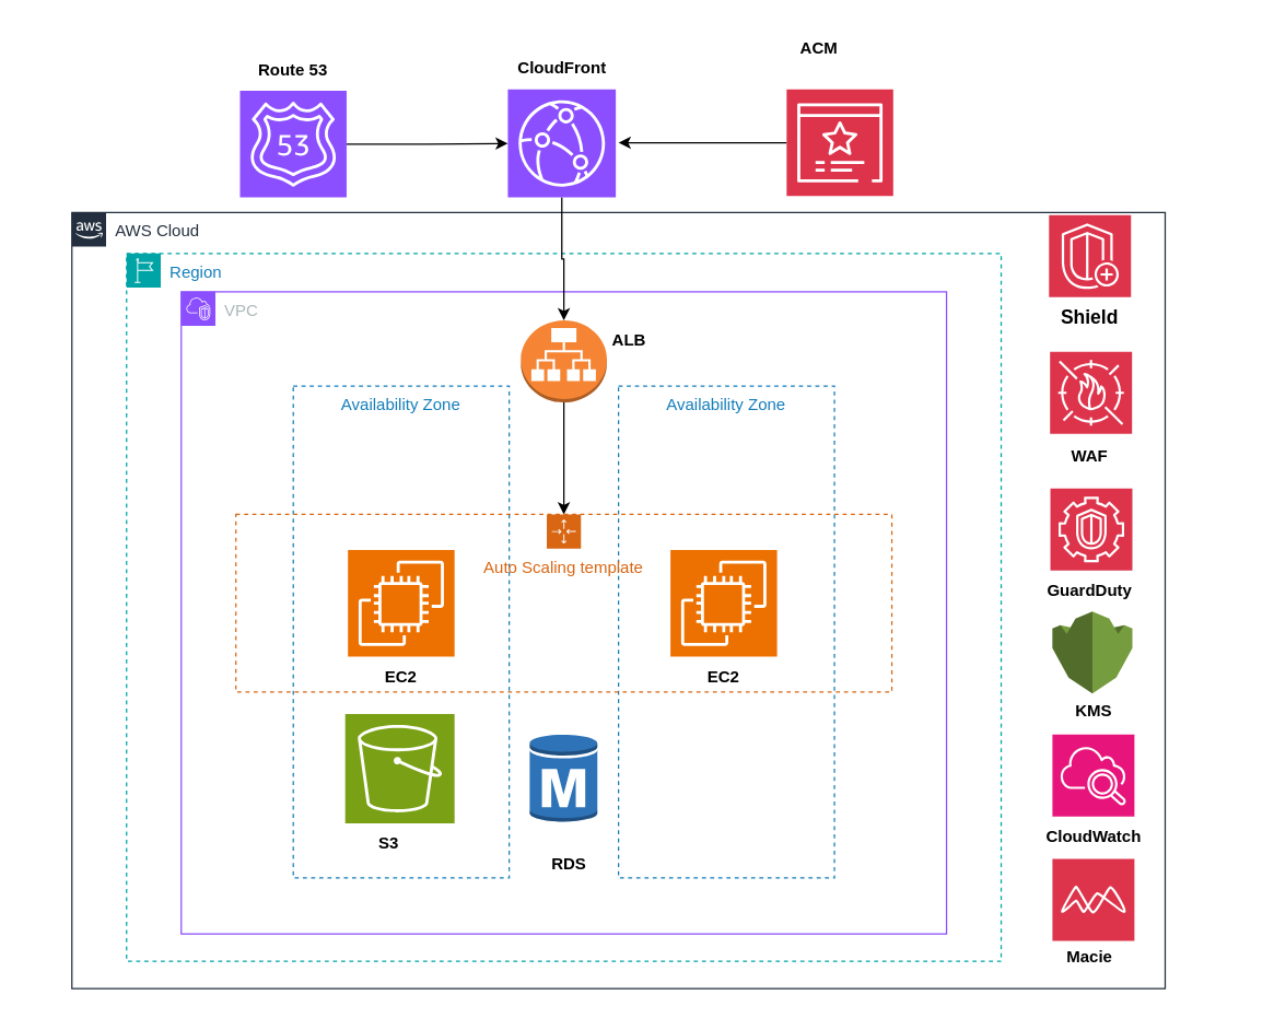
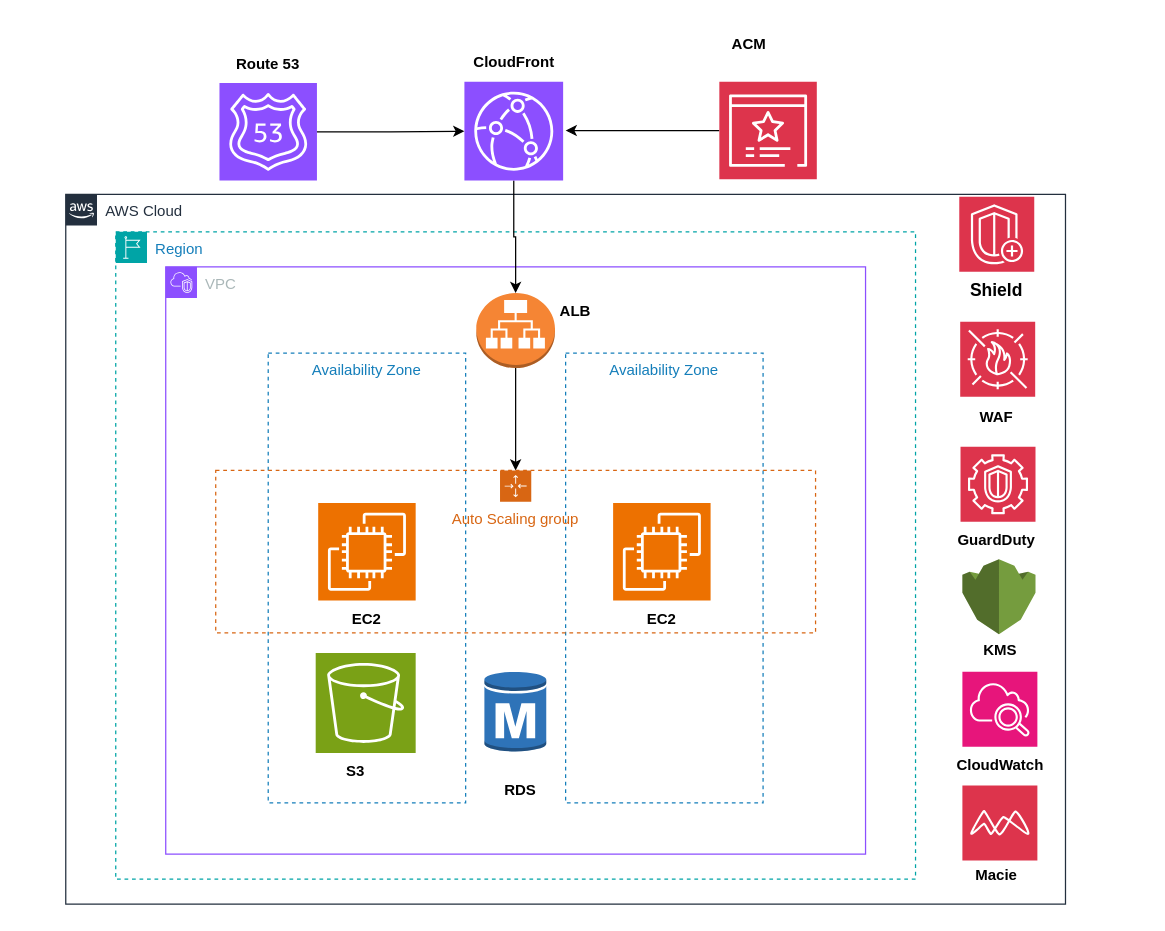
  <mxCell id="0" />
  <mxCell id="1" parent="0" />
  <mxCell id="2" value="" style="edgeStyle=orthogonalEdgeStyle;rounded=0;orthogonalLoop=1;jettySize=auto;html=1;endArrow=open;endFill=0;strokeWidth=2;" parent="1" edge="1"><mxGeometry relative="1" as="geometry"><mxPoint x="20" y="84" as="sourcePoint" /></mxGeometry></mxCell>
  <mxCell id="3" value="" style="edgeStyle=orthogonalEdgeStyle;rounded=0;orthogonalLoop=1;jettySize=auto;html=1;endArrow=open;endFill=0;strokeWidth=2;" parent="1" edge="1"><mxGeometry relative="1" as="geometry"><Array as="points"><mxPoint x="100" y="255" /></Array><mxPoint x="99.5" y="123" as="sourcePoint" /></mxGeometry></mxCell>
  <mxCell id="4" style="edgeStyle=orthogonalEdgeStyle;rounded=0;orthogonalLoop=1;jettySize=auto;html=1;endArrow=open;endFill=0;strokeWidth=2;" parent="1" edge="1"><mxGeometry relative="1" as="geometry"><mxPoint x="136.992" y="84" as="sourcePoint" /></mxGeometry></mxCell>
  <mxCell id="5" style="edgeStyle=orthogonalEdgeStyle;rounded=0;orthogonalLoop=1;jettySize=auto;html=1;endArrow=open;endFill=0;strokeWidth=2;" parent="1" edge="1"><mxGeometry relative="1" as="geometry"><mxPoint x="909.5" y="123" as="sourcePoint" /></mxGeometry></mxCell>
  <mxCell id="6" value="" style="edgeStyle=orthogonalEdgeStyle;rounded=0;orthogonalLoop=1;jettySize=auto;html=1;endArrow=open;endFill=0;strokeWidth=2;" parent="1" edge="1"><mxGeometry relative="1" as="geometry"><mxPoint x="300" y="254" as="sourcePoint" /></mxGeometry></mxCell>
  <mxCell id="7" value="" style="edgeStyle=orthogonalEdgeStyle;rounded=0;orthogonalLoop=1;jettySize=auto;html=1;endArrow=open;endFill=0;strokeWidth=2;" parent="1" edge="1"><mxGeometry relative="1" as="geometry"><mxPoint x="410" y="254" as="sourcePoint" /></mxGeometry></mxCell>
  <mxCell id="8" value="" style="edgeStyle=orthogonalEdgeStyle;rounded=0;orthogonalLoop=1;jettySize=auto;html=1;endArrow=open;endFill=0;strokeWidth=2;" parent="1" edge="1"><mxGeometry relative="1" as="geometry"><mxPoint x="530" y="254" as="sourcePoint" /></mxGeometry></mxCell>
  <mxCell id="9" style="edgeStyle=orthogonalEdgeStyle;rounded=0;orthogonalLoop=1;jettySize=auto;html=1;endArrow=open;endFill=0;strokeWidth=2;" parent="1" edge="1"><mxGeometry relative="1" as="geometry"><Array as="points"><mxPoint x="614" y="385" /></Array><mxPoint x="614" y="293" as="sourcePoint" /></mxGeometry></mxCell>
  <mxCell id="10" value="Monitor template" style="edgeStyle=orthogonalEdgeStyle;rounded=0;orthogonalLoop=1;jettySize=auto;html=1;endArrow=open;endFill=0;strokeWidth=2;" parent="1" edge="1"><mxGeometry x="0.121" y="-10" relative="1" as="geometry"><Array as="points"><mxPoint x="771" y="175" /><mxPoint x="371" y="175" /></Array><mxPoint as="offset" /><mxPoint x="371" y="215" as="targetPoint" /></mxGeometry></mxCell>
  <mxCell id="11" value="" style="edgeStyle=orthogonalEdgeStyle;rounded=0;orthogonalLoop=1;jettySize=auto;html=1;endArrow=open;endFill=0;strokeWidth=2;" parent="1" edge="1"><mxGeometry relative="1" as="geometry"><mxPoint x="870.5" y="254" as="sourcePoint" /></mxGeometry></mxCell>
  <mxCell id="12" style="edgeStyle=orthogonalEdgeStyle;rounded=0;orthogonalLoop=1;jettySize=auto;html=1;endArrow=open;endFill=0;strokeWidth=2;startArrow=open;startFill=0;" parent="1" edge="1"><mxGeometry relative="1" as="geometry"><Array as="points"><mxPoint x="490" y="465" /><mxPoint x="380" y="465" /></Array><mxPoint x="490" y="433" as="sourcePoint" /></mxGeometry></mxCell>
  <mxCell id="13" style="edgeStyle=orthogonalEdgeStyle;rounded=0;orthogonalLoop=1;jettySize=auto;html=1;endArrow=open;endFill=0;strokeWidth=2;startArrow=open;startFill=0;" parent="1" edge="1"><mxGeometry relative="1" as="geometry"><Array as="points"><mxPoint x="536" y="465" /><mxPoint x="711" y="465" /></Array><mxPoint x="490" y="433" as="sourcePoint" /></mxGeometry></mxCell>
  <mxCell id="14" style="edgeStyle=orthogonalEdgeStyle;rounded=0;orthogonalLoop=1;jettySize=auto;html=1;endArrow=open;endFill=0;strokeWidth=2;" parent="1" edge="1"><mxGeometry relative="1" as="geometry"><mxPoint x="341" y="534" as="sourcePoint" /></mxGeometry></mxCell>
  <mxCell id="15" value="AWS Cloud" style="points=[[0,0],[0.25,0],[0.5,0],[0.75,0],[1,0],[1,0.25],[1,0.5],[1,0.75],[1,1],[0.75,1],[0.5,1],[0.25,1],[0,1],[0,0.75],[0,0.5],[0,0.25]];outlineConnect=0;gradientColor=none;html=1;whiteSpace=wrap;fontSize=12;fontStyle=0;container=1;pointerEvents=0;collapsible=0;recursiveResize=0;shape=mxgraph.aws4.group;grIcon=mxgraph.aws4.group_aws_cloud_alt;strokeColor=#232F3E;fillColor=none;verticalAlign=top;align=left;spacingLeft=30;fontColor=#232F3E;dashed=0;" vertex="1" parent="1"><mxGeometry x="52" y="155" width="800" height="568" as="geometry" /></mxCell>
  <mxCell id="16" value="Shield" style="text;html=1;align=center;verticalAlign=middle;whiteSpace=wrap;rounded=0;fontSize=14;fontStyle=1" vertex="1" parent="15"><mxGeometry x="714.75" y="62" width="60" height="30" as="geometry" /></mxCell>
  <mxCell id="17" value="WAF" style="text;html=1;align=center;verticalAlign=middle;whiteSpace=wrap;rounded=0;fontStyle=1" vertex="1" parent="15"><mxGeometry x="714.75" y="164" width="60" height="30" as="geometry" /></mxCell>
  <mxCell id="18" value="Macie" style="text;html=1;align=center;verticalAlign=middle;whiteSpace=wrap;rounded=0;fontStyle=1" vertex="1" parent="15"><mxGeometry x="715" y="530" width="60" height="30" as="geometry" /></mxCell>
  <mxCell id="19" value="Region" style="points=[[0,0],[0.25,0],[0.5,0],[0.75,0],[1,0],[1,0.25],[1,0.5],[1,0.75],[1,1],[0.75,1],[0.5,1],[0.25,1],[0,1],[0,0.75],[0,0.5],[0,0.25]];outlineConnect=0;gradientColor=none;html=1;whiteSpace=wrap;fontSize=12;fontStyle=0;container=1;pointerEvents=0;collapsible=0;recursiveResize=0;shape=mxgraph.aws4.group;grIcon=mxgraph.aws4.group_region;strokeColor=#00A4A6;fillColor=none;verticalAlign=top;align=left;spacingLeft=30;fontColor=#147EBA;dashed=1;" vertex="1" parent="1"><mxGeometry x="92" y="185" width="640" height="518" as="geometry" /></mxCell>
  <mxCell id="20" value="VPC" style="points=[[0,0],[0.25,0],[0.5,0],[0.75,0],[1,0],[1,0.25],[1,0.5],[1,0.75],[1,1],[0.75,1],[0.5,1],[0.25,1],[0,1],[0,0.75],[0,0.5],[0,0.25]];outlineConnect=0;gradientColor=none;html=1;whiteSpace=wrap;fontSize=12;fontStyle=0;container=1;pointerEvents=0;collapsible=0;recursiveResize=0;shape=mxgraph.aws4.group;grIcon=mxgraph.aws4.group_vpc2;strokeColor=#8C4FFF;fillColor=none;verticalAlign=top;align=left;spacingLeft=30;fontColor=#AAB7B8;dashed=0;" vertex="1" parent="1"><mxGeometry x="132" y="213" width="560" height="470" as="geometry" /></mxCell>
  <mxCell id="21" value="Availability Zone" style="fillColor=none;strokeColor=#147EBA;dashed=1;verticalAlign=top;fontStyle=0;fontColor=#147EBA;whiteSpace=wrap;html=1;" vertex="1" parent="20"><mxGeometry x="320" y="69" width="158" height="360" as="geometry" /></mxCell>
  <mxCell id="22" value="Availability Zone" style="fillColor=none;strokeColor=#147EBA;dashed=1;verticalAlign=top;fontStyle=0;fontColor=#147EBA;whiteSpace=wrap;html=1;" vertex="1" parent="20"><mxGeometry x="82" y="69" width="158" height="360" as="geometry" /></mxCell>
  <mxCell id="23" value="" style="sketch=0;points=[[0,0,0],[0.25,0,0],[0.5,0,0],[0.75,0,0],[1,0,0],[0,1,0],[0.25,1,0],[0.5,1,0],[0.75,1,0],[1,1,0],[0,0.25,0],[0,0.5,0],[0,0.75,0],[1,0.25,0],[1,0.5,0],[1,0.75,0]];outlineConnect=0;fontColor=#232F3E;fillColor=#7AA116;strokeColor=#ffffff;dashed=0;verticalLabelPosition=bottom;verticalAlign=top;align=center;html=1;fontSize=12;fontStyle=0;aspect=fixed;shape=mxgraph.aws4.resourceIcon;resIcon=mxgraph.aws4.s3;" vertex="1" parent="20"><mxGeometry x="120" y="309" width="80" height="80" as="geometry" /></mxCell>
  <mxCell id="24" value="" style="sketch=0;points=[[0,0,0],[0.25,0,0],[0.5,0,0],[0.75,0,0],[1,0,0],[0,1,0],[0.25,1,0],[0.5,1,0],[0.75,1,0],[1,1,0],[0,0.25,0],[0,0.5,0],[0,0.75,0],[1,0.25,0],[1,0.5,0],[1,0.75,0]];outlineConnect=0;fontColor=#232F3E;fillColor=#ED7100;strokeColor=#ffffff;dashed=0;verticalLabelPosition=bottom;verticalAlign=top;align=center;html=1;fontSize=12;fontStyle=0;aspect=fixed;shape=mxgraph.aws4.resourceIcon;resIcon=mxgraph.aws4.ec2;" vertex="1" parent="20"><mxGeometry x="358" y="189" width="78" height="78" as="geometry" /></mxCell>
  <mxCell id="25" value="" style="sketch=0;points=[[0,0,0],[0.25,0,0],[0.5,0,0],[0.75,0,0],[1,0,0],[0,1,0],[0.25,1,0],[0.5,1,0],[0.75,1,0],[1,1,0],[0,0.25,0],[0,0.5,0],[0,0.75,0],[1,0.25,0],[1,0.5,0],[1,0.75,0]];outlineConnect=0;fontColor=#232F3E;fillColor=#ED7100;strokeColor=#ffffff;dashed=0;verticalLabelPosition=bottom;verticalAlign=top;align=center;html=1;fontSize=12;fontStyle=0;aspect=fixed;shape=mxgraph.aws4.resourceIcon;resIcon=mxgraph.aws4.ec2;" vertex="1" parent="20"><mxGeometry x="122" y="189" width="78" height="78" as="geometry" /></mxCell>
  <mxCell id="26" style="edgeStyle=orthogonalEdgeStyle;rounded=0;orthogonalLoop=1;jettySize=auto;html=1;entryX=0.5;entryY=0;entryDx=0;entryDy=0;" edge="1" parent="20" source="27" target="28"><mxGeometry relative="1" as="geometry" /></mxCell>
  <mxCell id="27" value="" style="outlineConnect=0;dashed=0;verticalLabelPosition=bottom;verticalAlign=top;align=center;html=1;shape=mxgraph.aws3.application_load_balancer;fillColor=#F58534;gradientColor=none;" vertex="1" parent="20"><mxGeometry x="248.5" y="21" width="63" height="60" as="geometry" /></mxCell>
- <mxCell id="28" value="Auto Scaling template" style="points=[[0,0],[0.25,0],[0.5,0],[0.75,0],[1,0],[1,0.25],[1,0.5],[1,0.75],[1,1],[0.75,1],[0.5,1],[0.25,1],[0,1],[0,0.75],[0,0.5],[0,0.25]];outlineConnect=0;gradientColor=none;html=1;whiteSpace=wrap;fontSize=12;fontStyle=0;container=1;pointerEvents=0;collapsible=0;recursiveResize=0;shape=mxgraph.aws4.groupCenter;grIcon=mxgraph.aws4.group_auto_scaling_group;grStroke=1;strokeColor=#D86613;fillColor=none;verticalAlign=top;align=center;fontColor=#D86613;dashed=1;spacingTop=25;" vertex="1" parent="20"><mxGeometry x="40" y="163" width="480" height="130" as="geometry" /></mxCell>
+ <mxCell id="28" value="Auto Scaling group" style="points=[[0,0],[0.25,0],[0.5,0],[0.75,0],[1,0],[1,0.25],[1,0.5],[1,0.75],[1,1],[0.75,1],[0.5,1],[0.25,1],[0,1],[0,0.75],[0,0.5],[0,0.25]];outlineConnect=0;gradientColor=none;html=1;whiteSpace=wrap;fontSize=12;fontStyle=0;container=1;pointerEvents=0;collapsible=0;recursiveResize=0;shape=mxgraph.aws4.groupCenter;grIcon=mxgraph.aws4.group_auto_scaling_group;grStroke=1;strokeColor=#D86613;fillColor=none;verticalAlign=top;align=center;fontColor=#D86613;dashed=1;spacingTop=25;" vertex="1" parent="20"><mxGeometry x="40" y="163" width="480" height="130" as="geometry" /></mxCell>
  <mxCell id="29" value="" style="outlineConnect=0;dashed=0;verticalLabelPosition=bottom;verticalAlign=top;align=center;html=1;shape=mxgraph.aws3.rds_db_instance;fillColor=#2E73B8;gradientColor=none;" vertex="1" parent="20"><mxGeometry x="255" y="323" width="49.5" height="66" as="geometry" /></mxCell>
  <mxCell id="30" value="S3" style="text;html=1;align=center;verticalAlign=middle;whiteSpace=wrap;rounded=0;fontStyle=1" vertex="1" parent="20"><mxGeometry x="122" y="389" width="60" height="30" as="geometry" /></mxCell>
  <mxCell id="31" value="RDS" style="text;html=1;align=center;verticalAlign=middle;whiteSpace=wrap;rounded=0;fontStyle=1" vertex="1" parent="20"><mxGeometry x="253.5" y="404" width="60" height="30" as="geometry" /></mxCell>
  <mxCell id="32" value="EC2" style="text;html=1;align=center;verticalAlign=middle;whiteSpace=wrap;rounded=0;fontStyle=1" vertex="1" parent="20"><mxGeometry x="131" y="267" width="60" height="30" as="geometry" /></mxCell>
  <mxCell id="33" value="EC2" style="text;html=1;align=center;verticalAlign=middle;whiteSpace=wrap;rounded=0;fontStyle=1" vertex="1" parent="20"><mxGeometry x="367" y="267" width="60" height="30" as="geometry" /></mxCell>
  <mxCell id="34" value="ALB" style="text;html=1;align=center;verticalAlign=middle;whiteSpace=wrap;rounded=0;fontStyle=1" vertex="1" parent="20"><mxGeometry x="298" y="21" width="60" height="30" as="geometry" /></mxCell>
  <mxCell id="35" value="" style="sketch=0;points=[[0,0,0],[0.25,0,0],[0.5,0,0],[0.75,0,0],[1,0,0],[0,1,0],[0.25,1,0],[0.5,1,0],[0.75,1,0],[1,1,0],[0,0.25,0],[0,0.5,0],[0,0.75,0],[1,0.25,0],[1,0.5,0],[1,0.75,0]];outlineConnect=0;fontColor=#232F3E;fillColor=#DD344C;strokeColor=#ffffff;dashed=0;verticalLabelPosition=bottom;verticalAlign=top;align=center;html=1;fontSize=12;fontStyle=0;aspect=fixed;shape=mxgraph.aws4.resourceIcon;resIcon=mxgraph.aws4.shield;" vertex="1" parent="1"><mxGeometry x="767" y="157" width="60" height="60" as="geometry" /></mxCell>
  <mxCell id="36" value="" style="sketch=0;points=[[0,0,0],[0.25,0,0],[0.5,0,0],[0.75,0,0],[1,0,0],[0,1,0],[0.25,1,0],[0.5,1,0],[0.75,1,0],[1,1,0],[0,0.25,0],[0,0.5,0],[0,0.75,0],[1,0.25,0],[1,0.5,0],[1,0.75,0]];outlineConnect=0;fontColor=#232F3E;fillColor=#DD344C;strokeColor=#ffffff;dashed=0;verticalLabelPosition=bottom;verticalAlign=top;align=center;html=1;fontSize=12;fontStyle=0;aspect=fixed;shape=mxgraph.aws4.resourceIcon;resIcon=mxgraph.aws4.waf;" vertex="1" parent="1"><mxGeometry x="767.75" y="257" width="60" height="60" as="geometry" /></mxCell>
  <mxCell id="37" value="" style="sketch=0;points=[[0,0,0],[0.25,0,0],[0.5,0,0],[0.75,0,0],[1,0,0],[0,1,0],[0.25,1,0],[0.5,1,0],[0.75,1,0],[1,1,0],[0,0.25,0],[0,0.5,0],[0,0.75,0],[1,0.25,0],[1,0.5,0],[1,0.75,0]];outlineConnect=0;fontColor=#232F3E;fillColor=#DD344C;strokeColor=#ffffff;dashed=0;verticalLabelPosition=bottom;verticalAlign=top;align=center;html=1;fontSize=12;fontStyle=0;aspect=fixed;shape=mxgraph.aws4.resourceIcon;resIcon=mxgraph.aws4.guardduty;" vertex="1" parent="1"><mxGeometry x="768" y="357" width="60" height="60" as="geometry" /></mxCell>
  <mxCell id="38" value="" style="outlineConnect=0;dashed=0;verticalLabelPosition=bottom;verticalAlign=top;align=center;html=1;shape=mxgraph.aws3.kms;fillColor=#759C3E;gradientColor=none;" vertex="1" parent="1"><mxGeometry x="769.5" y="447" width="58.5" height="60" as="geometry" /></mxCell>
  <mxCell id="39" value="" style="sketch=0;points=[[0,0,0],[0.25,0,0],[0.5,0,0],[0.75,0,0],[1,0,0],[0,1,0],[0.25,1,0],[0.5,1,0],[0.75,1,0],[1,1,0],[0,0.25,0],[0,0.5,0],[0,0.75,0],[1,0.25,0],[1,0.5,0],[1,0.75,0]];points=[[0,0,0],[0.25,0,0],[0.5,0,0],[0.75,0,0],[1,0,0],[0,1,0],[0.25,1,0],[0.5,1,0],[0.75,1,0],[1,1,0],[0,0.25,0],[0,0.5,0],[0,0.75,0],[1,0.25,0],[1,0.5,0],[1,0.75,0]];outlineConnect=0;fontColor=#232F3E;fillColor=#E7157B;strokeColor=#ffffff;dashed=0;verticalLabelPosition=bottom;verticalAlign=top;align=center;html=1;fontSize=12;fontStyle=0;aspect=fixed;shape=mxgraph.aws4.resourceIcon;resIcon=mxgraph.aws4.cloudwatch_2;" vertex="1" parent="1"><mxGeometry x="769.5" y="537" width="60" height="60" as="geometry" /></mxCell>
  <mxCell id="40" value="" style="sketch=0;points=[[0,0,0],[0.25,0,0],[0.5,0,0],[0.75,0,0],[1,0,0],[0,1,0],[0.25,1,0],[0.5,1,0],[0.75,1,0],[1,1,0],[0,0.25,0],[0,0.5,0],[0,0.75,0],[1,0.25,0],[1,0.5,0],[1,0.75,0]];outlineConnect=0;fontColor=#232F3E;fillColor=#DD344C;strokeColor=#ffffff;dashed=0;verticalLabelPosition=bottom;verticalAlign=top;align=center;html=1;fontSize=12;fontStyle=0;aspect=fixed;shape=mxgraph.aws4.resourceIcon;resIcon=mxgraph.aws4.macie;" vertex="1" parent="1"><mxGeometry x="769.5" y="628" width="60" height="60" as="geometry" /></mxCell>
  <mxCell id="41" style="edgeStyle=orthogonalEdgeStyle;rounded=0;orthogonalLoop=1;jettySize=auto;html=1;" edge="1" parent="1" source="42" target="27"><mxGeometry relative="1" as="geometry" /></mxCell>
  <mxCell id="42" value="" style="sketch=0;points=[[0,0,0],[0.25,0,0],[0.5,0,0],[0.75,0,0],[1,0,0],[0,1,0],[0.25,1,0],[0.5,1,0],[0.75,1,0],[1,1,0],[0,0.25,0],[0,0.5,0],[0,0.75,0],[1,0.25,0],[1,0.5,0],[1,0.75,0]];outlineConnect=0;fontColor=#232F3E;fillColor=#8C4FFF;strokeColor=#ffffff;dashed=0;verticalLabelPosition=bottom;verticalAlign=top;align=center;html=1;fontSize=12;fontStyle=0;aspect=fixed;shape=mxgraph.aws4.resourceIcon;resIcon=mxgraph.aws4.cloudfront;" vertex="1" parent="1"><mxGeometry x="371" y="65" width="79" height="79" as="geometry" /></mxCell>
  <mxCell id="43" value="" style="sketch=0;points=[[0,0,0],[0.25,0,0],[0.5,0,0],[0.75,0,0],[1,0,0],[0,1,0],[0.25,1,0],[0.5,1,0],[0.75,1,0],[1,1,0],[0,0.25,0],[0,0.5,0],[0,0.75,0],[1,0.25,0],[1,0.5,0],[1,0.75,0]];outlineConnect=0;fontColor=#232F3E;fillColor=#8C4FFF;strokeColor=#ffffff;dashed=0;verticalLabelPosition=bottom;verticalAlign=top;align=center;html=1;fontSize=12;fontStyle=0;aspect=fixed;shape=mxgraph.aws4.resourceIcon;resIcon=mxgraph.aws4.route_53;" vertex="1" parent="1"><mxGeometry x="175" y="66" width="78" height="78" as="geometry" /></mxCell>
  <mxCell id="44" style="edgeStyle=orthogonalEdgeStyle;rounded=0;orthogonalLoop=1;jettySize=auto;html=1;" edge="1" parent="1" source="45"><mxGeometry relative="1" as="geometry"><mxPoint x="452" y="104" as="targetPoint" /></mxGeometry></mxCell>
  <mxCell id="45" value="" style="sketch=0;points=[[0,0,0],[0.25,0,0],[0.5,0,0],[0.75,0,0],[1,0,0],[0,1,0],[0.25,1,0],[0.5,1,0],[0.75,1,0],[1,1,0],[0,0.25,0],[0,0.5,0],[0,0.75,0],[1,0.25,0],[1,0.5,0],[1,0.75,0]];outlineConnect=0;fontColor=#232F3E;fillColor=#DD344C;strokeColor=#ffffff;dashed=0;verticalLabelPosition=bottom;verticalAlign=top;align=center;html=1;fontSize=12;fontStyle=0;aspect=fixed;shape=mxgraph.aws4.resourceIcon;resIcon=mxgraph.aws4.certificate_manager_3;" vertex="1" parent="1"><mxGeometry x="575" y="65" width="78" height="78" as="geometry" /></mxCell>
  <mxCell id="46" style="edgeStyle=orthogonalEdgeStyle;rounded=0;orthogonalLoop=1;jettySize=auto;html=1;entryX=0;entryY=0.5;entryDx=0;entryDy=0;entryPerimeter=0;" edge="1" parent="1" source="43" target="42"><mxGeometry relative="1" as="geometry" /></mxCell>
  <mxCell id="47" value="GuardDuty" style="text;html=1;align=center;verticalAlign=middle;whiteSpace=wrap;rounded=0;fontStyle=1" vertex="1" parent="1"><mxGeometry x="767" y="417" width="60" height="30" as="geometry" /></mxCell>
  <mxCell id="48" value="KMS" style="text;html=1;align=center;verticalAlign=middle;whiteSpace=wrap;rounded=0;fontStyle=1" vertex="1" parent="1"><mxGeometry x="769.5" y="505" width="60" height="30" as="geometry" /></mxCell>
  <mxCell id="49" value="CloudWatch" style="text;html=1;align=center;verticalAlign=middle;whiteSpace=wrap;rounded=0;fontStyle=1" vertex="1" parent="1"><mxGeometry x="769.5" y="597" width="60" height="30" as="geometry" /></mxCell>
  <mxCell id="50" value="Route 53" style="text;html=1;align=center;verticalAlign=middle;whiteSpace=wrap;rounded=0;fontStyle=1" vertex="1" parent="1"><mxGeometry x="184" y="36" width="60" height="30" as="geometry" /></mxCell>
  <mxCell id="51" value="CloudFront" style="text;html=1;align=center;verticalAlign=middle;whiteSpace=wrap;rounded=0;fontStyle=1" vertex="1" parent="1"><mxGeometry x="380.5" y="35" width="60" height="30" as="geometry" /></mxCell>
  <mxCell id="52" value="ACM" style="text;html=1;align=center;verticalAlign=middle;whiteSpace=wrap;rounded=0;fontStyle=1" vertex="1" parent="1"><mxGeometry x="569" y="20" width="60" height="30" as="geometry" /></mxCell>
